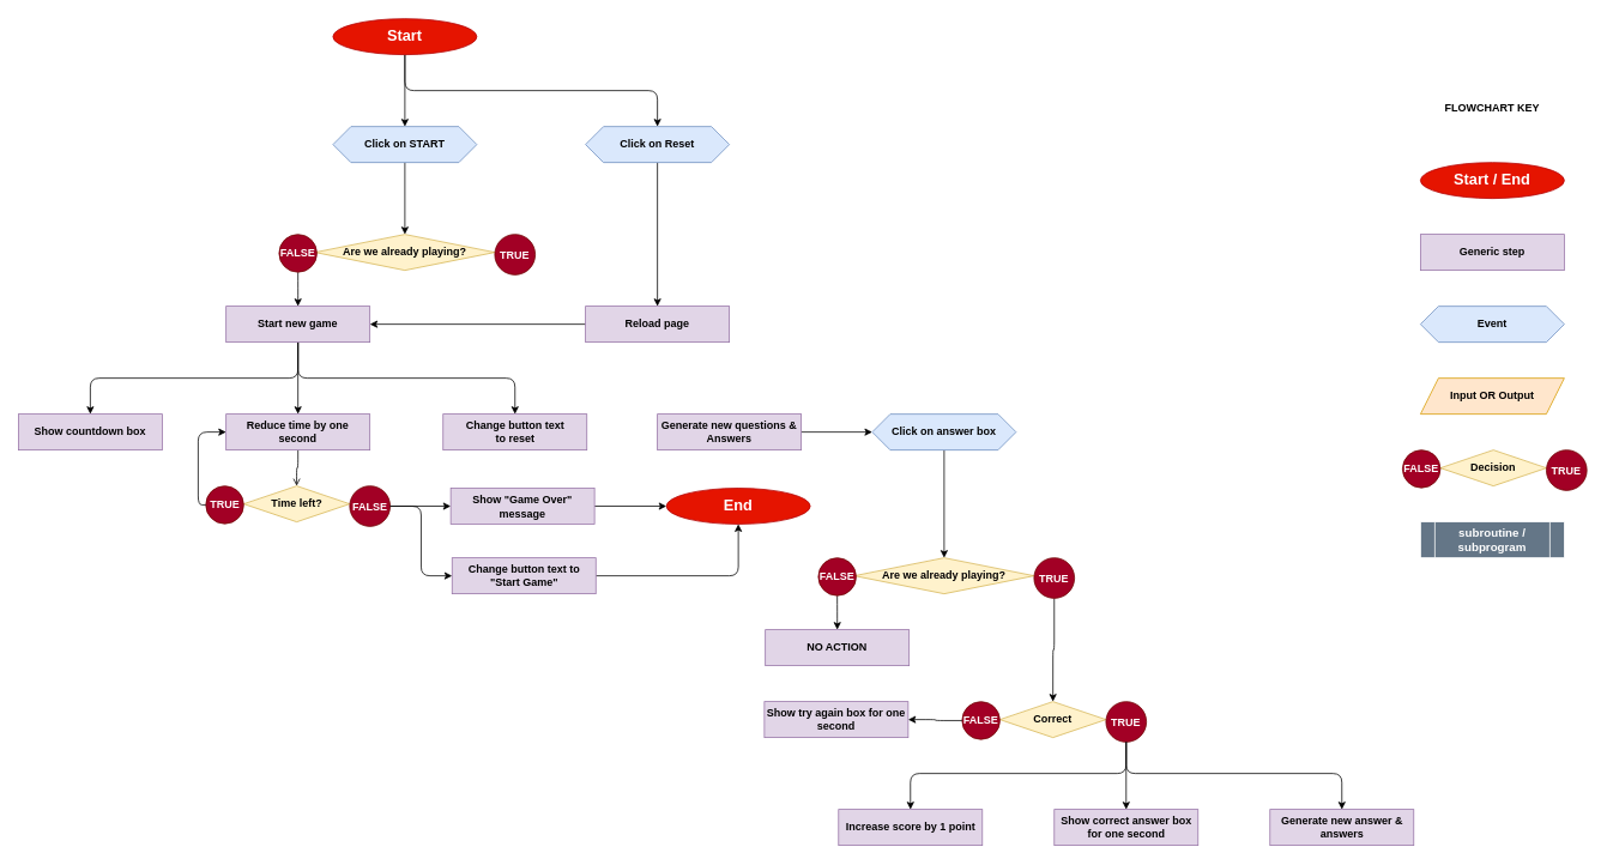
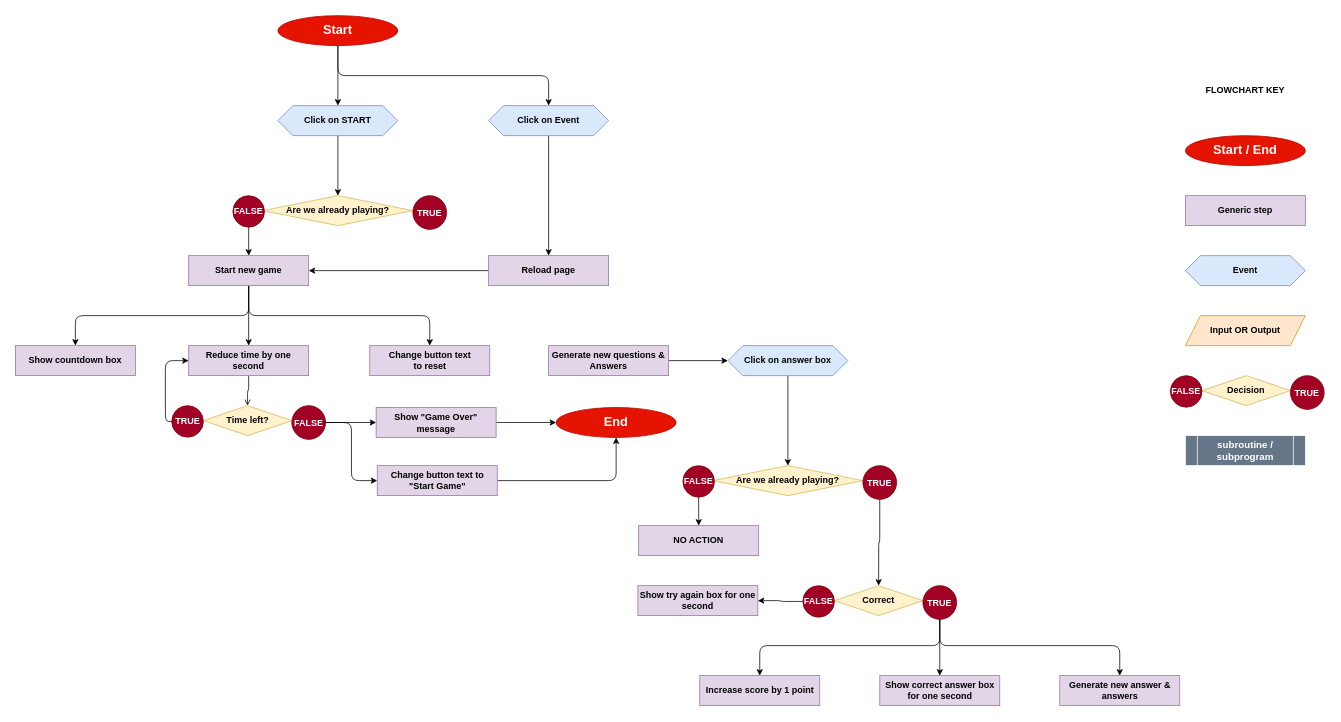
  <mxCell id="0" />
  <mxCell id="1" parent="0" />
  <mxCell id="2" value="&lt;b&gt;FLOWCHART KEY&lt;/b&gt;" style="text;html=1;strokeColor=none;fillColor=none;align=center;verticalAlign=middle;whiteSpace=wrap;rounded=0;" vertex="1" parent="1"><mxGeometry x="1580" y="100" width="160" height="40" as="geometry" /></mxCell>
  <mxCell id="3" value="&lt;b&gt;Event&lt;/b&gt;" style="shape=hexagon;perimeter=hexagonPerimeter2;whiteSpace=wrap;html=1;fixedSize=1;fillColor=#dae8fc;strokeColor=#6c8ebf;fontColor=#000000;" vertex="1" parent="1"><mxGeometry x="1580" y="340" width="160" height="40" as="geometry" /></mxCell>
  <mxCell id="4" value="&lt;b&gt;Input OR Output&lt;/b&gt;" style="shape=parallelogram;perimeter=parallelogramPerimeter;whiteSpace=wrap;html=1;fixedSize=1;fillColor=#ffe6cc;strokeColor=#d79b00;fontColor=#000000;" vertex="1" parent="1"><mxGeometry x="1580" y="420" width="160" height="40" as="geometry" /></mxCell>
  <mxCell id="5" value="Start / End" style="ellipse;whiteSpace=wrap;html=1;fontSize=17;fillColor=#e51400;strokeColor=#B20000;fontColor=#ffffff;fontStyle=1" vertex="1" parent="1"><mxGeometry x="1580" y="180" width="160" height="40" as="geometry" /></mxCell>
  <mxCell id="6" value="" style="group" vertex="1" connectable="0" parent="1"><mxGeometry x="1560" y="500" width="205.09" height="45" as="geometry" /></mxCell>
  <mxCell id="7" value="&lt;b&gt;Decision&lt;/b&gt;" style="rhombus;whiteSpace=wrap;html=1;fillColor=#fff2cc;strokeColor=#d6b656;fontColor=#000000;" vertex="1" parent="6"><mxGeometry x="42.12" width="117.972" height="40" as="geometry" /></mxCell>
  <mxCell id="8" value="TRUE" style="ellipse;whiteSpace=wrap;html=1;aspect=fixed;fontColor=#ffffff;fillColor=#a20025;strokeColor=#6F0000;fontStyle=1" vertex="1" parent="6"><mxGeometry x="160.09" width="45" height="45" as="geometry" /></mxCell>
  <mxCell id="9" value="FALSE" style="ellipse;whiteSpace=wrap;html=1;aspect=fixed;fontColor=#ffffff;fillColor=#a20025;strokeColor=#6F0000;fontStyle=1" vertex="1" parent="6"><mxGeometry width="42.12" height="42.12" as="geometry" /></mxCell>
  <mxCell id="10" value="&lt;b&gt;Generic step&lt;/b&gt;" style="rounded=0;whiteSpace=wrap;html=1;fillColor=#e1d5e7;strokeColor=#9673a6;fontColor=#000000;" vertex="1" parent="1"><mxGeometry x="1580" y="260" width="160" height="40" as="geometry" /></mxCell>
  <mxCell id="11" value="subroutine / subprogram" style="shape=process;whiteSpace=wrap;html=1;backgroundOutline=1;fontSize=13;fillColor=#647687;fontColor=#ffffff;fontStyle=1;strokeColor=#FFFFFF;" vertex="1" parent="1"><mxGeometry x="1580" y="580" width="160" height="40" as="geometry" /></mxCell>
  <mxCell id="12" style="edgeStyle=none;html=1;" edge="1" parent="1" source="14" target="16"><mxGeometry relative="1" as="geometry" /></mxCell>
  <mxCell id="13" style="edgeStyle=orthogonalEdgeStyle;html=1;" edge="1" parent="1" source="14" target="42"><mxGeometry relative="1" as="geometry"><Array as="points"><mxPoint x="731" y="100" /></Array></mxGeometry></mxCell>
  <mxCell id="14" value="Start" style="ellipse;whiteSpace=wrap;html=1;fontSize=17;fillColor=#e51400;strokeColor=#B20000;fontColor=#ffffff;fontStyle=1" vertex="1" parent="1"><mxGeometry x="370" y="20" width="160" height="40" as="geometry" /></mxCell>
  <mxCell id="15" style="edgeStyle=none;html=1;" edge="1" parent="1" source="16" target="17"><mxGeometry relative="1" as="geometry" /></mxCell>
  <mxCell id="16" value="&lt;b&gt;Click on START&lt;/b&gt;" style="shape=hexagon;perimeter=hexagonPerimeter2;whiteSpace=wrap;html=1;fixedSize=1;fillColor=#dae8fc;strokeColor=#6c8ebf;fontColor=#000000;" vertex="1" parent="1"><mxGeometry x="370" y="140" width="160" height="40" as="geometry" /></mxCell>
  <mxCell id="17" value="&lt;b&gt;Are we already playing?&lt;/b&gt;" style="rhombus;whiteSpace=wrap;html=1;fillColor=#fff2cc;strokeColor=#d6b656;fontColor=#000000;" vertex="1" parent="1"><mxGeometry x="350" y="260" width="200" height="40" as="geometry" /></mxCell>
  <mxCell id="18" value="TRUE" style="ellipse;whiteSpace=wrap;html=1;aspect=fixed;fontColor=#ffffff;fillColor=#a20025;strokeColor=#6F0000;fontStyle=1" vertex="1" parent="1"><mxGeometry x="549.997" y="260" width="45" height="45" as="geometry" /></mxCell>
  <mxCell id="19" style="edgeStyle=orthogonalEdgeStyle;html=1;entryX=0.5;entryY=0;entryDx=0;entryDy=0;" edge="1" parent="1" source="20" target="46"><mxGeometry relative="1" as="geometry" /></mxCell>
  <mxCell id="20" value="FALSE" style="ellipse;whiteSpace=wrap;html=1;aspect=fixed;fontColor=#ffffff;fillColor=#a20025;strokeColor=#6F0000;fontStyle=1" vertex="1" parent="1"><mxGeometry x="310" y="260" width="42.12" height="42.12" as="geometry" /></mxCell>
  <mxCell id="21" style="edgeStyle=orthogonalEdgeStyle;html=1;" edge="1" parent="1" source="22" target="46"><mxGeometry relative="1" as="geometry"><Array as="points"><mxPoint x="731" y="360" /></Array></mxGeometry></mxCell>
  <mxCell id="22" value="&lt;b&gt;Reload page&lt;/b&gt;" style="rounded=0;whiteSpace=wrap;html=1;fillColor=#e1d5e7;strokeColor=#9673a6;fontColor=#000000;" vertex="1" parent="1"><mxGeometry x="651" y="340" width="160" height="40" as="geometry" /></mxCell>
  <mxCell id="23" style="edgeStyle=orthogonalEdgeStyle;html=1;endArrow=open;" edge="1" parent="1" source="24" target="30"><mxGeometry relative="1" as="geometry" /></mxCell>
  <mxCell id="24" value="&lt;b&gt;Reduce time by one second&lt;/b&gt;" style="rounded=0;whiteSpace=wrap;html=1;fillColor=#e1d5e7;strokeColor=#9673a6;fontColor=#000000;" vertex="1" parent="1"><mxGeometry x="251.06" y="460" width="160" height="40" as="geometry" /></mxCell>
  <mxCell id="25" value="&lt;b&gt;Change button text &lt;br&gt;to reset&lt;/b&gt;" style="rounded=0;whiteSpace=wrap;html=1;fillColor=#e1d5e7;strokeColor=#9673a6;fontColor=#000000;" vertex="1" parent="1"><mxGeometry x="492.5" y="460" width="160" height="40" as="geometry" /></mxCell>
  <mxCell id="26" style="edgeStyle=orthogonalEdgeStyle;html=1;entryX=0;entryY=0.5;entryDx=0;entryDy=0;" edge="1" parent="1" source="27" target="48"><mxGeometry relative="1" as="geometry" /></mxCell>
  <mxCell id="27" value="&lt;b&gt;Generate new questions &amp;amp; Answers&lt;/b&gt;" style="rounded=0;whiteSpace=wrap;html=1;fillColor=#e1d5e7;strokeColor=#9673a6;fontColor=#000000;" vertex="1" parent="1"><mxGeometry x="731" y="460" width="160" height="40" as="geometry" /></mxCell>
  <mxCell id="28" value="&lt;b&gt;Show countdown box&lt;/b&gt;" style="rounded=0;whiteSpace=wrap;html=1;fillColor=#e1d5e7;strokeColor=#9673a6;fontColor=#000000;" vertex="1" parent="1"><mxGeometry x="20" y="460" width="160" height="40" as="geometry" /></mxCell>
  <mxCell id="29" value="" style="group" vertex="1" connectable="0" parent="1"><mxGeometry x="228.52" y="540" width="205.09" height="45" as="geometry" /></mxCell>
  <mxCell id="30" value="&lt;b&gt;Time left?&lt;/b&gt;" style="rhombus;whiteSpace=wrap;html=1;fillColor=#fff2cc;strokeColor=#d6b656;fontColor=#000000;" vertex="1" parent="29"><mxGeometry x="42.12" width="117.972" height="40" as="geometry" /></mxCell>
  <mxCell id="31" value="FALSE" style="ellipse;whiteSpace=wrap;html=1;aspect=fixed;fontColor=#ffffff;fillColor=#a20025;strokeColor=#6F0000;fontStyle=1" vertex="1" parent="29"><mxGeometry x="160.09" width="45" height="45" as="geometry" /></mxCell>
  <mxCell id="32" value="TRUE" style="ellipse;whiteSpace=wrap;html=1;aspect=fixed;fontColor=#ffffff;fillColor=#a20025;strokeColor=#6F0000;fontStyle=1" vertex="1" parent="29"><mxGeometry width="42.12" height="42.12" as="geometry" /></mxCell>
  <mxCell id="33" style="edgeStyle=orthogonalEdgeStyle;html=1;entryX=0;entryY=0.5;entryDx=0;entryDy=0;" edge="1" parent="1" source="32" target="24"><mxGeometry relative="1" as="geometry"><Array as="points"><mxPoint x="220" y="561" /><mxPoint x="220" y="480" /></Array></mxGeometry></mxCell>
  <mxCell id="34" style="edgeStyle=orthogonalEdgeStyle;html=1;" edge="1" parent="1" source="35" target="40"><mxGeometry relative="1" as="geometry" /></mxCell>
  <mxCell id="35" value="&lt;b&gt;Show &quot;Game Over&quot; message&lt;/b&gt;" style="rounded=0;whiteSpace=wrap;html=1;fillColor=#e1d5e7;strokeColor=#9673a6;fontColor=#000000;" vertex="1" parent="1"><mxGeometry x="501" y="542.5" width="160" height="40" as="geometry" /></mxCell>
  <mxCell id="36" style="edgeStyle=orthogonalEdgeStyle;html=1;" edge="1" parent="1" source="31" target="35"><mxGeometry relative="1" as="geometry" /></mxCell>
  <mxCell id="37" style="edgeStyle=orthogonalEdgeStyle;html=1;entryX=0.5;entryY=1;entryDx=0;entryDy=0;" edge="1" parent="1" source="38" target="40"><mxGeometry relative="1" as="geometry" /></mxCell>
  <mxCell id="38" value="&lt;b&gt;Change button text to &quot;Start Game&quot;&lt;/b&gt;" style="rounded=0;whiteSpace=wrap;html=1;fillColor=#e1d5e7;strokeColor=#9673a6;fontColor=#000000;" vertex="1" parent="1"><mxGeometry x="502.5" y="620" width="160" height="40" as="geometry" /></mxCell>
  <mxCell id="39" style="edgeStyle=orthogonalEdgeStyle;html=1;entryX=0;entryY=0.5;entryDx=0;entryDy=0;" edge="1" parent="1" source="31" target="38"><mxGeometry relative="1" as="geometry" /></mxCell>
  <mxCell id="40" value="End" style="ellipse;whiteSpace=wrap;html=1;fontSize=17;fillColor=#e51400;strokeColor=#B20000;fontColor=#ffffff;fontStyle=1" vertex="1" parent="1"><mxGeometry x="741" y="542.5" width="160" height="40" as="geometry" /></mxCell>
  <mxCell id="41" style="edgeStyle=orthogonalEdgeStyle;html=1;" edge="1" parent="1" source="42" target="22"><mxGeometry relative="1" as="geometry" /></mxCell>
- <mxCell id="42" value="&lt;b&gt;Click on Reset&lt;/b&gt;" style="shape=hexagon;perimeter=hexagonPerimeter2;whiteSpace=wrap;html=1;fixedSize=1;fillColor=#dae8fc;strokeColor=#6c8ebf;fontColor=#000000;" vertex="1" parent="1"><mxGeometry x="651" y="140" width="160" height="40" as="geometry" /></mxCell>
+ <mxCell id="42" value="&lt;b&gt;Click on Event&lt;/b&gt;" style="shape=hexagon;perimeter=hexagonPerimeter2;whiteSpace=wrap;html=1;fixedSize=1;fillColor=#dae8fc;strokeColor=#6c8ebf;fontColor=#000000;" vertex="1" parent="1"><mxGeometry x="651" y="140" width="160" height="40" as="geometry" /></mxCell>
  <mxCell id="43" style="edgeStyle=orthogonalEdgeStyle;html=1;entryX=0.5;entryY=0;entryDx=0;entryDy=0;" edge="1" parent="1" source="46" target="24"><mxGeometry relative="1" as="geometry" /></mxCell>
  <mxCell id="44" style="edgeStyle=orthogonalEdgeStyle;html=1;entryX=0.5;entryY=0;entryDx=0;entryDy=0;" edge="1" parent="1" source="46" target="28"><mxGeometry relative="1" as="geometry"><Array as="points"><mxPoint x="331" y="420" /><mxPoint x="100" y="420" /></Array></mxGeometry></mxCell>
  <mxCell id="45" style="edgeStyle=orthogonalEdgeStyle;html=1;entryX=0.5;entryY=0;entryDx=0;entryDy=0;" edge="1" parent="1" source="46" target="25"><mxGeometry relative="1" as="geometry"><Array as="points"><mxPoint x="331" y="420" /><mxPoint x="572" y="420" /></Array></mxGeometry></mxCell>
  <mxCell id="46" value="&lt;b&gt;Start new game&lt;/b&gt;" style="rounded=0;whiteSpace=wrap;html=1;fillColor=#e1d5e7;strokeColor=#9673a6;fontColor=#000000;" vertex="1" parent="1"><mxGeometry x="251.06" y="340" width="160" height="40" as="geometry" /></mxCell>
  <mxCell id="47" style="edgeStyle=orthogonalEdgeStyle;html=1;" edge="1" parent="1" source="48" target="49"><mxGeometry relative="1" as="geometry" /></mxCell>
  <mxCell id="48" value="&lt;b&gt;Click on answer box&lt;/b&gt;" style="shape=hexagon;perimeter=hexagonPerimeter2;whiteSpace=wrap;html=1;fixedSize=1;fillColor=#dae8fc;strokeColor=#6c8ebf;fontColor=#000000;" vertex="1" parent="1"><mxGeometry x="970" y="460" width="160" height="40" as="geometry" /></mxCell>
  <mxCell id="49" value="&lt;b&gt;Are we already playing?&lt;/b&gt;" style="rhombus;whiteSpace=wrap;html=1;fillColor=#fff2cc;strokeColor=#d6b656;fontColor=#000000;" vertex="1" parent="1"><mxGeometry x="950" y="620" width="200" height="40" as="geometry" /></mxCell>
  <mxCell id="50" style="edgeStyle=orthogonalEdgeStyle;html=1;entryX=0.5;entryY=0;entryDx=0;entryDy=0;exitX=0.5;exitY=1;exitDx=0;exitDy=0;" edge="1" parent="1" source="51" target="56"><mxGeometry relative="1" as="geometry" /></mxCell>
  <mxCell id="51" value="TRUE" style="ellipse;whiteSpace=wrap;html=1;aspect=fixed;fontColor=#ffffff;fillColor=#a20025;strokeColor=#6F0000;fontStyle=1" vertex="1" parent="1"><mxGeometry x="1149.997" y="620" width="45" height="45" as="geometry" /></mxCell>
  <mxCell id="52" style="edgeStyle=orthogonalEdgeStyle;html=1;" edge="1" parent="1" source="53" target="54"><mxGeometry relative="1" as="geometry" /></mxCell>
  <mxCell id="53" value="FALSE" style="ellipse;whiteSpace=wrap;html=1;aspect=fixed;fontColor=#ffffff;fillColor=#a20025;strokeColor=#6F0000;fontStyle=1" vertex="1" parent="1"><mxGeometry x="910" y="620" width="42.12" height="42.12" as="geometry" /></mxCell>
  <mxCell id="54" value="&lt;b&gt;NO ACTION&lt;/b&gt;" style="rounded=0;whiteSpace=wrap;html=1;fillColor=#e1d5e7;strokeColor=#9673a6;fontColor=#000000;" vertex="1" parent="1"><mxGeometry x="851.06" y="700" width="160" height="40" as="geometry" /></mxCell>
  <mxCell id="55" value="" style="group" vertex="1" connectable="0" parent="1"><mxGeometry x="1069.95" y="780" width="205.09" height="45" as="geometry" /></mxCell>
  <mxCell id="56" value="&lt;b&gt;Correct&lt;/b&gt;" style="rhombus;whiteSpace=wrap;html=1;fillColor=#fff2cc;strokeColor=#d6b656;fontColor=#000000;" vertex="1" parent="55"><mxGeometry x="42.12" width="117.972" height="40" as="geometry" /></mxCell>
  <mxCell id="57" value="TRUE" style="ellipse;whiteSpace=wrap;html=1;aspect=fixed;fontColor=#ffffff;fillColor=#a20025;strokeColor=#6F0000;fontStyle=1" vertex="1" parent="55"><mxGeometry x="160.09" width="45" height="45" as="geometry" /></mxCell>
  <mxCell id="58" value="FALSE" style="ellipse;whiteSpace=wrap;html=1;aspect=fixed;fontColor=#ffffff;fillColor=#a20025;strokeColor=#6F0000;fontStyle=1" vertex="1" parent="55"><mxGeometry width="42.12" height="42.12" as="geometry" /></mxCell>
  <mxCell id="59" value="&lt;b&gt;Show try again box for one second&lt;/b&gt;" style="rounded=0;whiteSpace=wrap;html=1;fillColor=#e1d5e7;strokeColor=#9673a6;fontColor=#000000;" vertex="1" parent="1"><mxGeometry x="850" y="780" width="160" height="40" as="geometry" /></mxCell>
  <mxCell id="60" style="edgeStyle=orthogonalEdgeStyle;html=1;entryX=1;entryY=0.5;entryDx=0;entryDy=0;" edge="1" parent="1" source="58" target="59"><mxGeometry relative="1" as="geometry" /></mxCell>
  <mxCell id="61" value="&lt;b&gt;Increase score by 1 point&lt;/b&gt;" style="rounded=0;whiteSpace=wrap;html=1;fillColor=#e1d5e7;strokeColor=#9673a6;fontColor=#000000;" vertex="1" parent="1"><mxGeometry x="932.54" y="900" width="160" height="40" as="geometry" /></mxCell>
  <mxCell id="62" value="&lt;b&gt;Show correct answer box for one second&lt;/b&gt;" style="rounded=0;whiteSpace=wrap;html=1;fillColor=#e1d5e7;strokeColor=#9673a6;fontColor=#000000;" vertex="1" parent="1"><mxGeometry x="1172.54" y="900" width="160" height="40" as="geometry" /></mxCell>
  <mxCell id="63" value="&lt;b&gt;Generate new answer &amp;amp; answers&lt;/b&gt;" style="rounded=0;whiteSpace=wrap;html=1;fillColor=#e1d5e7;strokeColor=#9673a6;fontColor=#000000;" vertex="1" parent="1"><mxGeometry x="1412.54" y="900" width="160" height="40" as="geometry" /></mxCell>
  <mxCell id="64" style="edgeStyle=orthogonalEdgeStyle;html=1;entryX=0.5;entryY=0;entryDx=0;entryDy=0;" edge="1" parent="1" source="57" target="62"><mxGeometry relative="1" as="geometry" /></mxCell>
  <mxCell id="65" style="edgeStyle=orthogonalEdgeStyle;html=1;entryX=0.5;entryY=0;entryDx=0;entryDy=0;" edge="1" parent="1" source="57" target="61"><mxGeometry relative="1" as="geometry"><Array as="points"><mxPoint x="1252" y="860" /><mxPoint x="1012" y="860" /></Array></mxGeometry></mxCell>
  <mxCell id="66" style="edgeStyle=orthogonalEdgeStyle;html=1;entryX=0.5;entryY=0;entryDx=0;entryDy=0;" edge="1" parent="1" source="57" target="63"><mxGeometry relative="1" as="geometry"><Array as="points"><mxPoint x="1252" y="860" /><mxPoint x="1492" y="860" /></Array></mxGeometry></mxCell>
